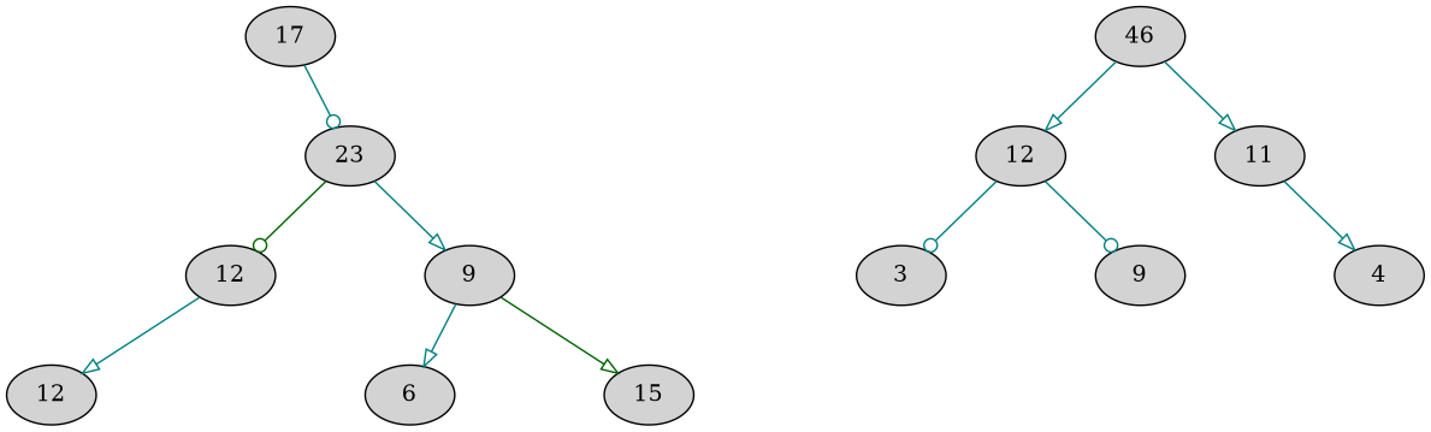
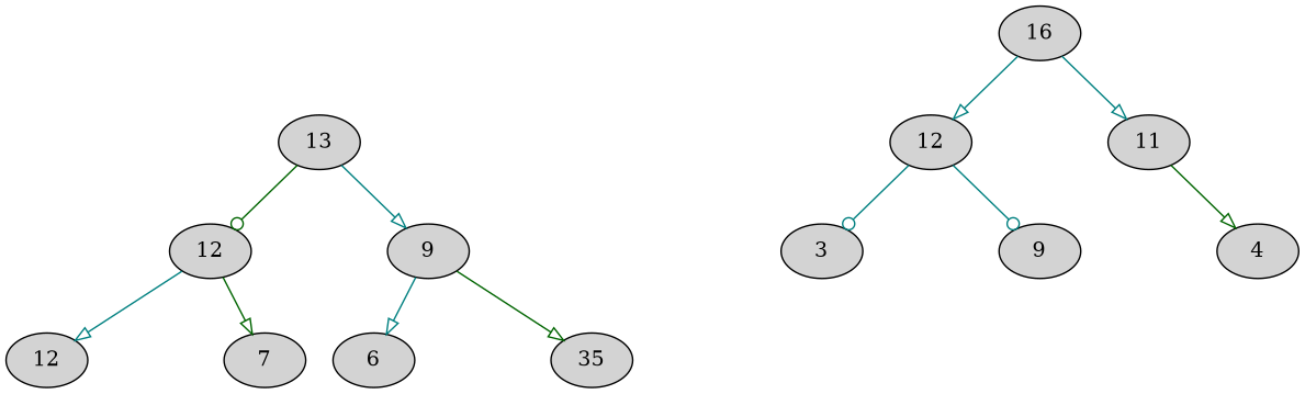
  digraph {
    node [style=filled]
-   n1 [label=17]
    F0 [style=invis]
-   n3 [label=23]
-   n4 [label=46]
+   n3 [label=13]
+   n4 [label=16]
    n5 [label=12]
    F1 [style=invis]
    n7 [label=11]
    n8 [label=12]
    F2 [style=invis]
    n10 [label=9]
    n11 [label=3]
    F3 [style=invis]
    n13 [label=9]
    F4 [style=invis]
    n15 [label=4]
    n16 [label=12]
    F5 [style=invis]
+   n18 [label=7]
    n19 [label=6]
    F6 [style=invis]
-   n21 [label=15]
+   n21 [label=35]
    N15 [style=invis]
    F7 [style=invis]
    N16 [style=invis]
-   n1 -> F0 [style=invis]
-   n1 -> n3 [arrowhead=odot color=teal]
    n3 -> n8 [arrowhead=odot color=darkgreen]
    n3 -> F2 [style=invis]
    n3 -> n10 [arrowhead=onormal color=teal]
    n4 -> n5 [arrowhead=onormal color=teal]
    n4 -> F1 [style=invis]
    n4 -> n7 [arrowhead=onormal color=teal]
    n5 -> n11 [arrowhead=odot color=teal]
    n5 -> F3 [style=invis]
    n5 -> n13 [arrowhead=odot color=teal]
    n7 -> F4 [style=invis]
-   n7 -> n15 [arrowhead=onormal color=teal]
+   n7 -> n15 [arrowhead=onormal color=darkgreen]
    n8 -> n16 [arrowhead=onormal color=teal]
    n8 -> F5 [style=invis]
+   n8 -> n18 [arrowhead=onormal color=darkgreen]
    n10 -> n19 [arrowhead=onormal color=teal]
    n10 -> F6 [style=invis]
    n10 -> n21 [arrowhead=onormal color=darkgreen]
    n11 -> N15 [style=invis]
    n11 -> F7 [style=invis]
    n11 -> N16 [style=invis]
  }
